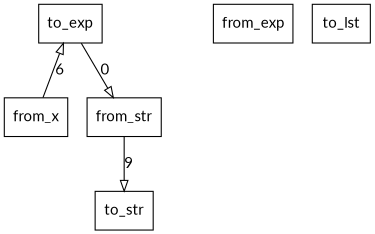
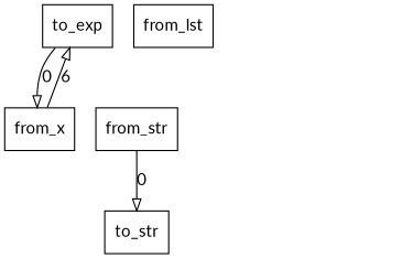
  digraph {
    fontname=Lato
    rankdir=TB
    node [fillcolor=white fontname=Lato shape=box style=filled]
    edge [arrowhead=onormal fontname=Lato]
    n1 [label=<from_str>]
    n2 [label=<to_str>]
+   n3 [label=<from_lst>]
    n4 [label=<from_x>]
    n5 [label=<to_exp>]
-   n6 [label=<from_exp>]
-   n7 [label=<to_lst>]
-   n1 -> n2 [label=9]
+   n1 -> n2 [label=0]
    n4 -> n5 [label=6]
-   n5 -> n1 [label=0]
+   n5 -> n4 [label=0]
  }
